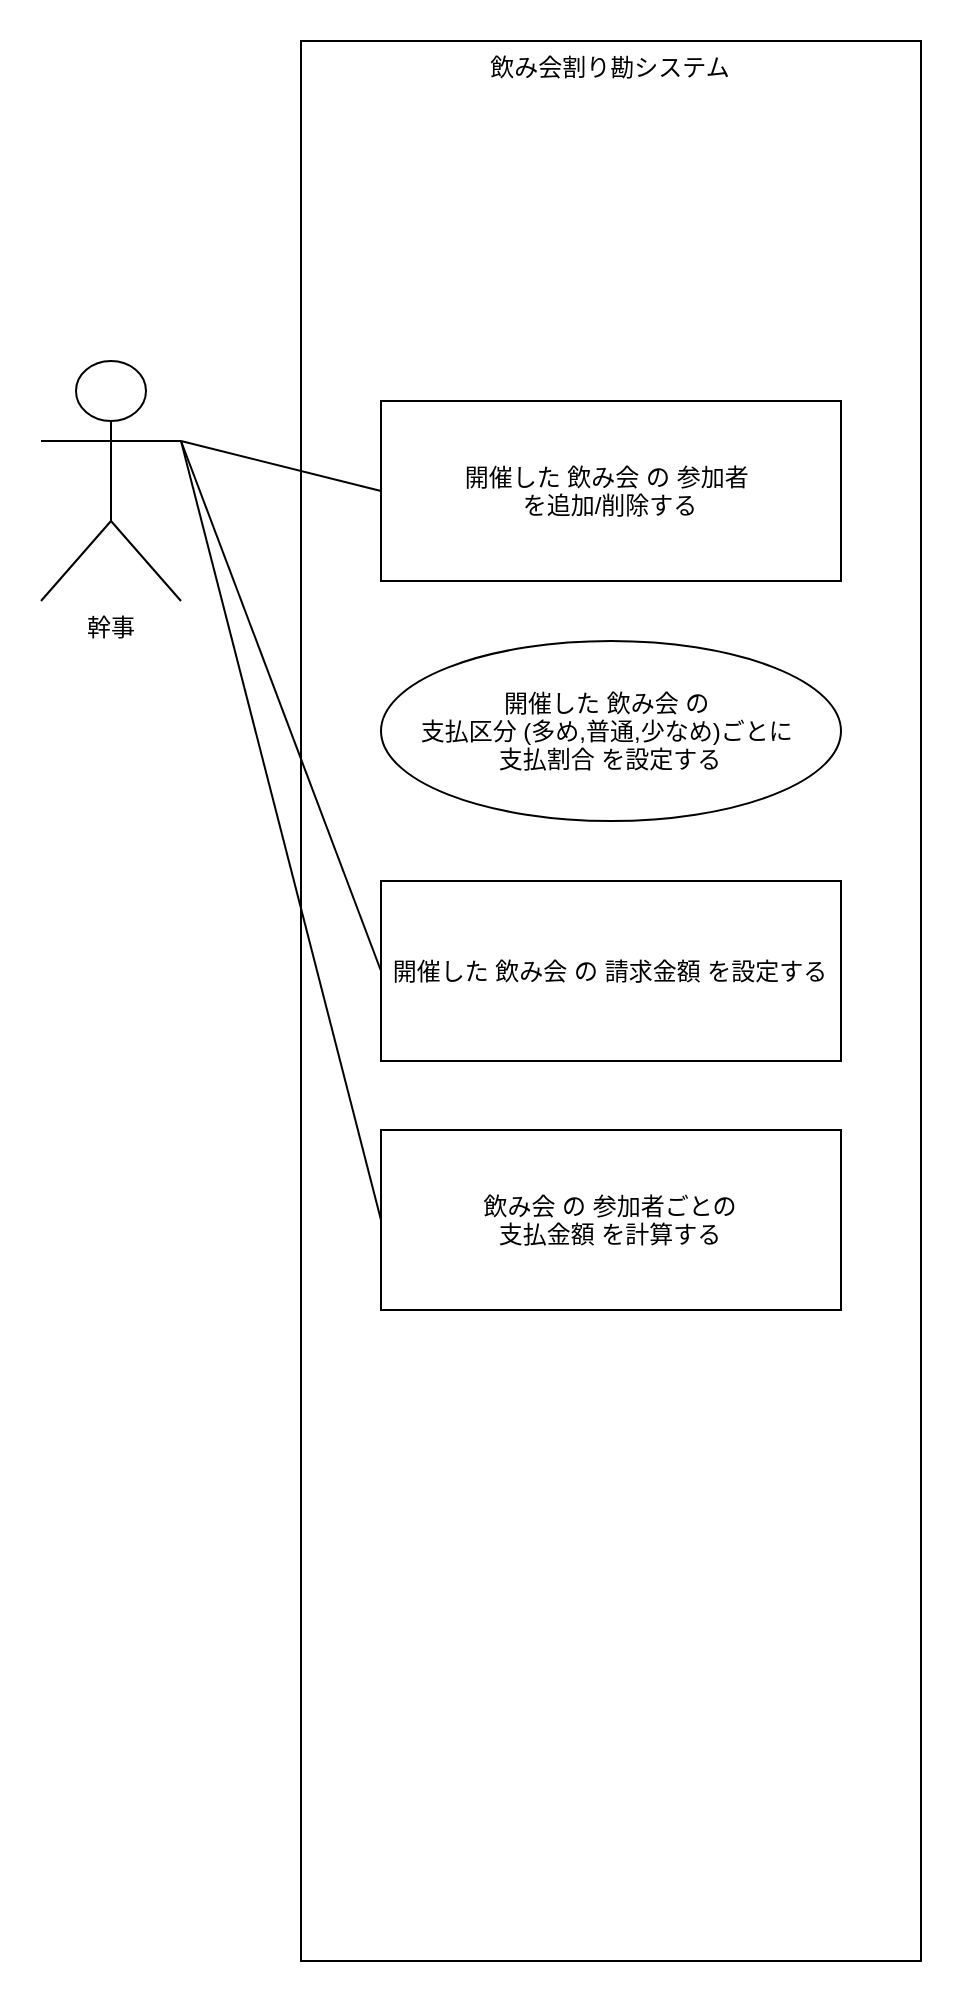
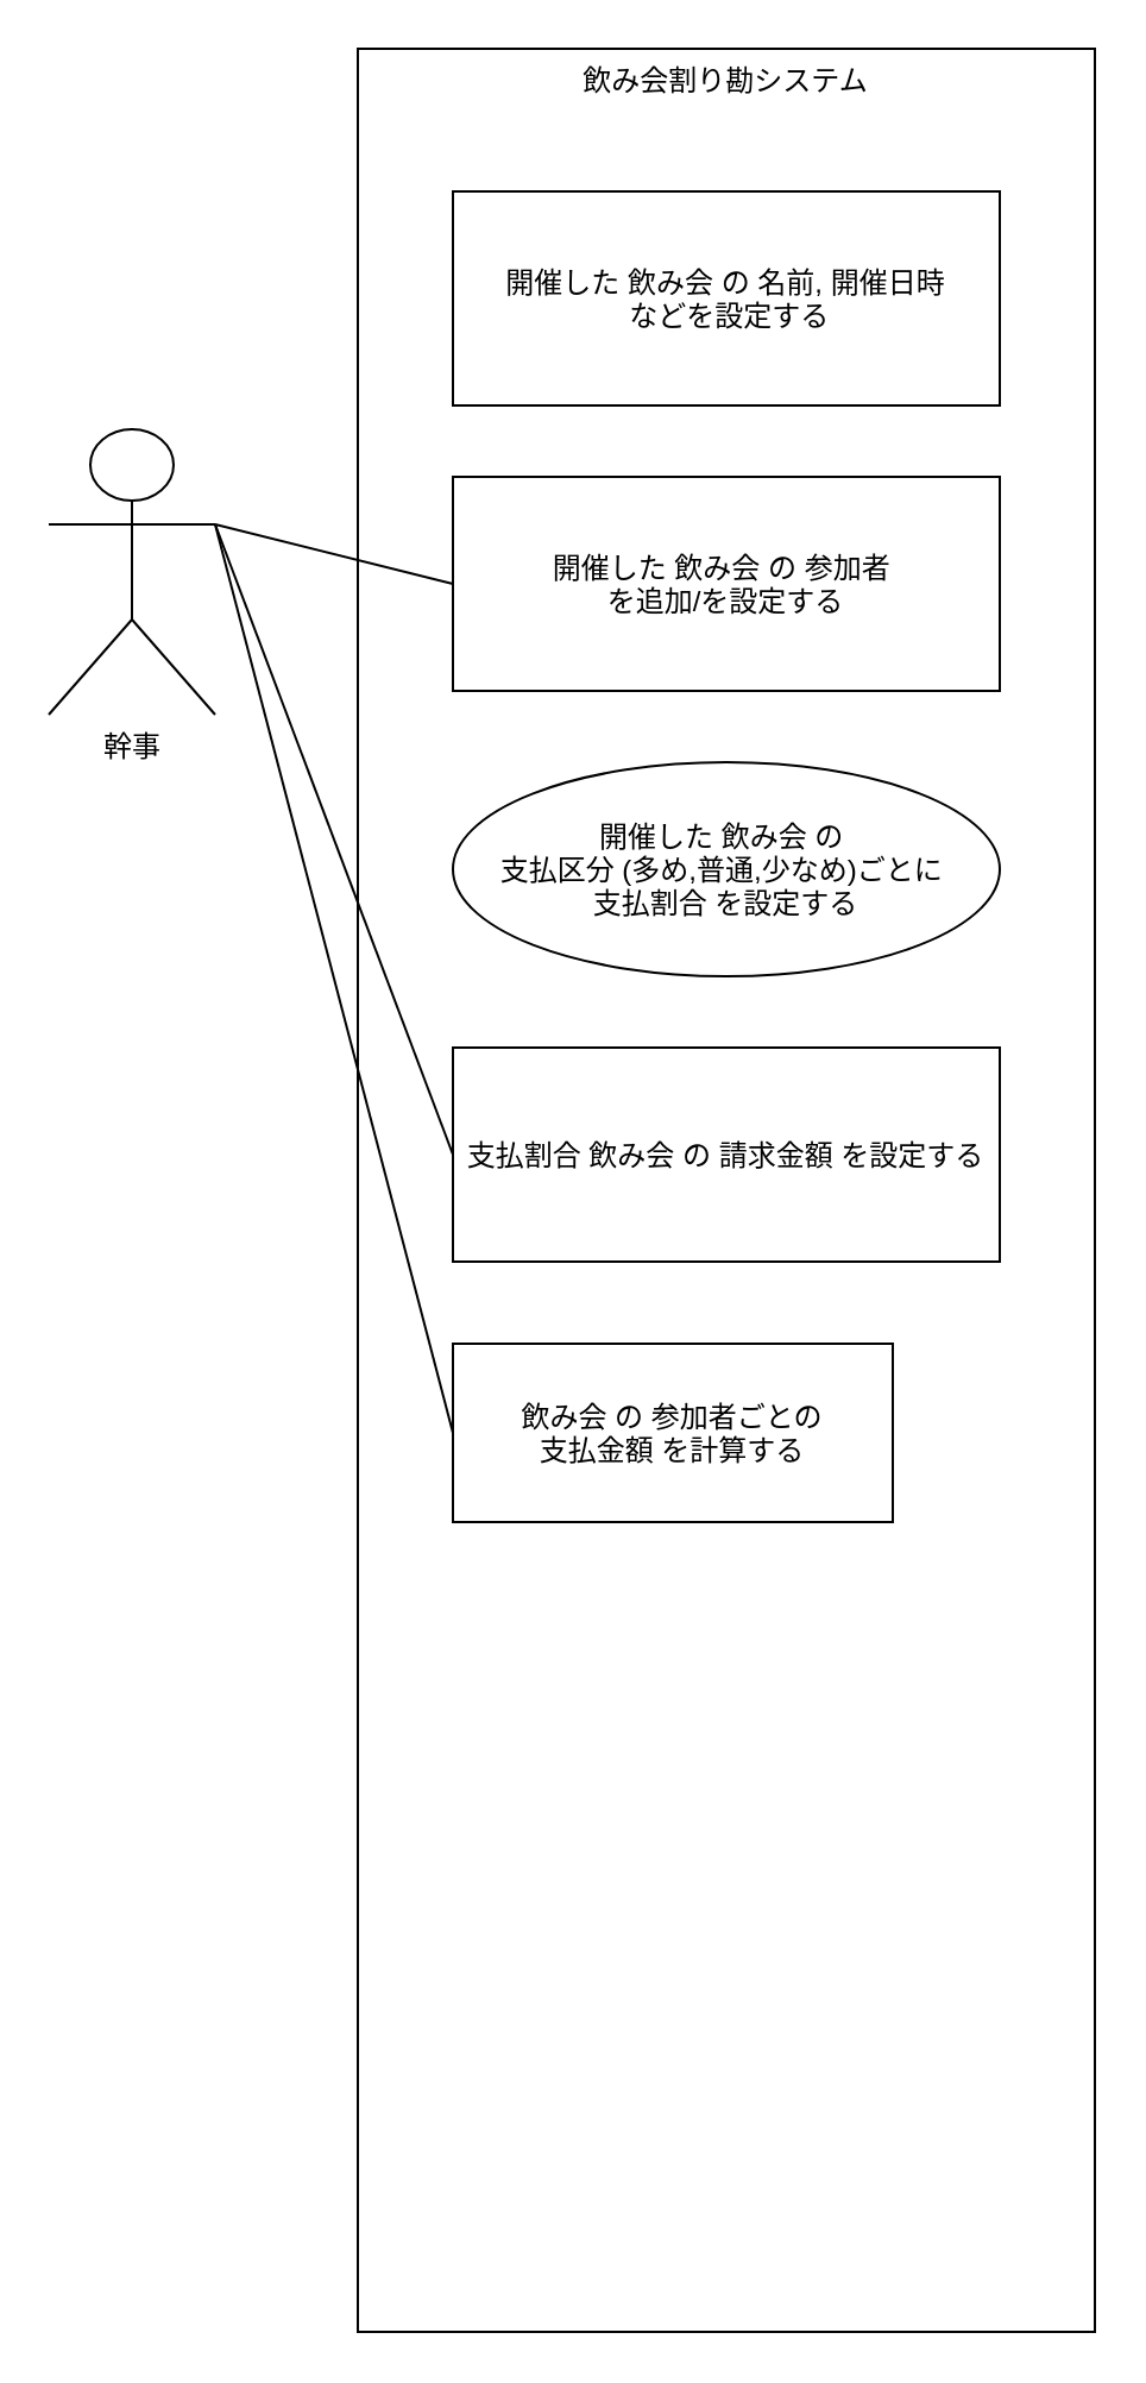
  <mxCell id="0" />
  <mxCell id="1" parent="0" />
  <mxCell id="2" value="飲み会割り勘システム" style="rounded=0;whiteSpace=wrap;html=1;align=center;horizontal=1;verticalAlign=top;" vertex="1" parent="1"><mxGeometry x="150" y="20" width="310" height="960" as="geometry" /></mxCell>
  <mxCell id="3" value="幹事" style="shape=umlActor;verticalLabelPosition=bottom;verticalAlign=top;html=1;" parent="1" vertex="1"><mxGeometry x="20" y="180" width="70" height="120" as="geometry" /></mxCell>
- <mxCell id="5" value="開催した 飲み会 の 参加者 &#10;を追加/削除する" style="fontStyle=0;align=center;" vertex="1" parent="1"><mxGeometry x="190" y="200" width="230" height="90" as="geometry" /></mxCell>
+ <mxCell id="4" value="開催した 飲み会 の 名前, 開催日時&#10; などを設定する" style="fontStyle=0;align=center;" vertex="1" parent="1"><mxGeometry x="190" y="80" width="230" height="90" as="geometry" /></mxCell>
+ <mxCell id="5" value="開催した 飲み会 の 参加者 &#10;を追加/を設定する" style="fontStyle=0;align=center;" vertex="1" parent="1"><mxGeometry x="190" y="200" width="230" height="90" as="geometry" /></mxCell>
  <mxCell id="6" value="開催した 飲み会 の &#10;支払区分 (多め,普通,少なめ)ごとに &#10;支払割合 を設定する" style="ellipse;fontStyle=0;align=center;" vertex="1" parent="1"><mxGeometry x="190" y="320" width="230" height="90" as="geometry" /></mxCell>
- <mxCell id="7" value="開催した 飲み会 の 請求金額 を設定する" style="fontStyle=0;align=center;" vertex="1" parent="1"><mxGeometry x="190" y="440" width="230" height="90" as="geometry" /></mxCell>
- <mxCell id="8" value="飲み会 の 参加者ごとの&#10;支払金額 を計算する" style="fontStyle=0;align=center;" vertex="1" parent="1"><mxGeometry x="190" y="564.5" width="230" height="90" as="geometry" /></mxCell>
+ <mxCell id="7" value="支払割合 飲み会 の 請求金額 を設定する" style="fontStyle=0;align=center;" vertex="1" parent="1"><mxGeometry x="190" y="440" width="230" height="90" as="geometry" /></mxCell>
+ <mxCell id="8" value="飲み会 の 参加者ごとの&#10;支払金額 を計算する" style="fontStyle=0;align=center;" vertex="1" parent="1"><mxGeometry x="190" y="564.5" width="185" height="75" as="geometry" /></mxCell>
  <mxCell id="9" value="" style="endArrow=none;html=1;entryX=0;entryY=0.5;entryDx=0;entryDy=0;" edge="1" parent="1" target="5"><mxGeometry width="50" height="50" relative="1" as="geometry"><mxPoint x="90" y="220" as="sourcePoint" /><mxPoint x="200" y="135" as="targetPoint" /></mxGeometry></mxCell>
  <mxCell id="10" value="" style="endArrow=none;html=1;entryX=0;entryY=0.5;entryDx=0;entryDy=0;" edge="1" parent="1" target="7"><mxGeometry width="50" height="50" relative="1" as="geometry"><mxPoint x="90" y="220" as="sourcePoint" /><mxPoint x="220" y="155" as="targetPoint" /></mxGeometry></mxCell>
  <mxCell id="11" value="" style="endArrow=none;html=1;entryX=0;entryY=0.5;entryDx=0;entryDy=0;" edge="1" parent="1" target="8"><mxGeometry width="50" height="50" relative="1" as="geometry"><mxPoint x="90" y="220" as="sourcePoint" /><mxPoint x="230" y="165" as="targetPoint" /></mxGeometry></mxCell>
